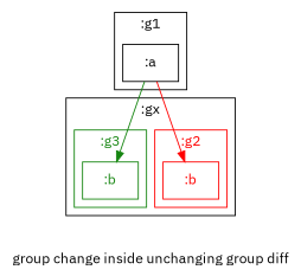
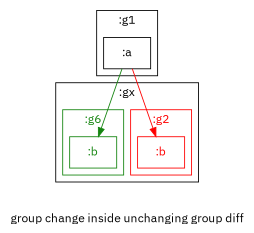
  digraph {
    bgcolor="#ffffff"
    fontcolor="#000000"
    fontname="IBM Plex Sans"
    label="group change inside unchanging group diff"
    node [fontname="IBM Plex Sans" shape=rectangle]
    edge [fontname="IBM Plex Sans"]
    n1 [color="#ff0000" fontcolor="#ff0000" label=":b"]
    n2 [color="#158510" fontcolor="#158510" label=":b"]
    n3 [color="#000000" fontcolor="#000000" label=":a"]
    subgraph cluster_1 {
      label=":gx"
      shape=rectangle
      subgraph cluster_2 {
        color="#ff0000"
        fontcolor="#ff0000"
        label=":g2"
        shape=rectangle
        n1
      }
      subgraph cluster_3 {
        color="#158510"
        fontcolor="#158510"
-       label=":g3"
+       label=":g6"
        shape=rectangle
        n2
      }
    }
    subgraph cluster_4 {
      label=":g1"
      shape=rectangle
      n3
    }
    n3 -> n1 [color="#ff0000"]
    n3 -> n2 [color="#158510"]
  }
